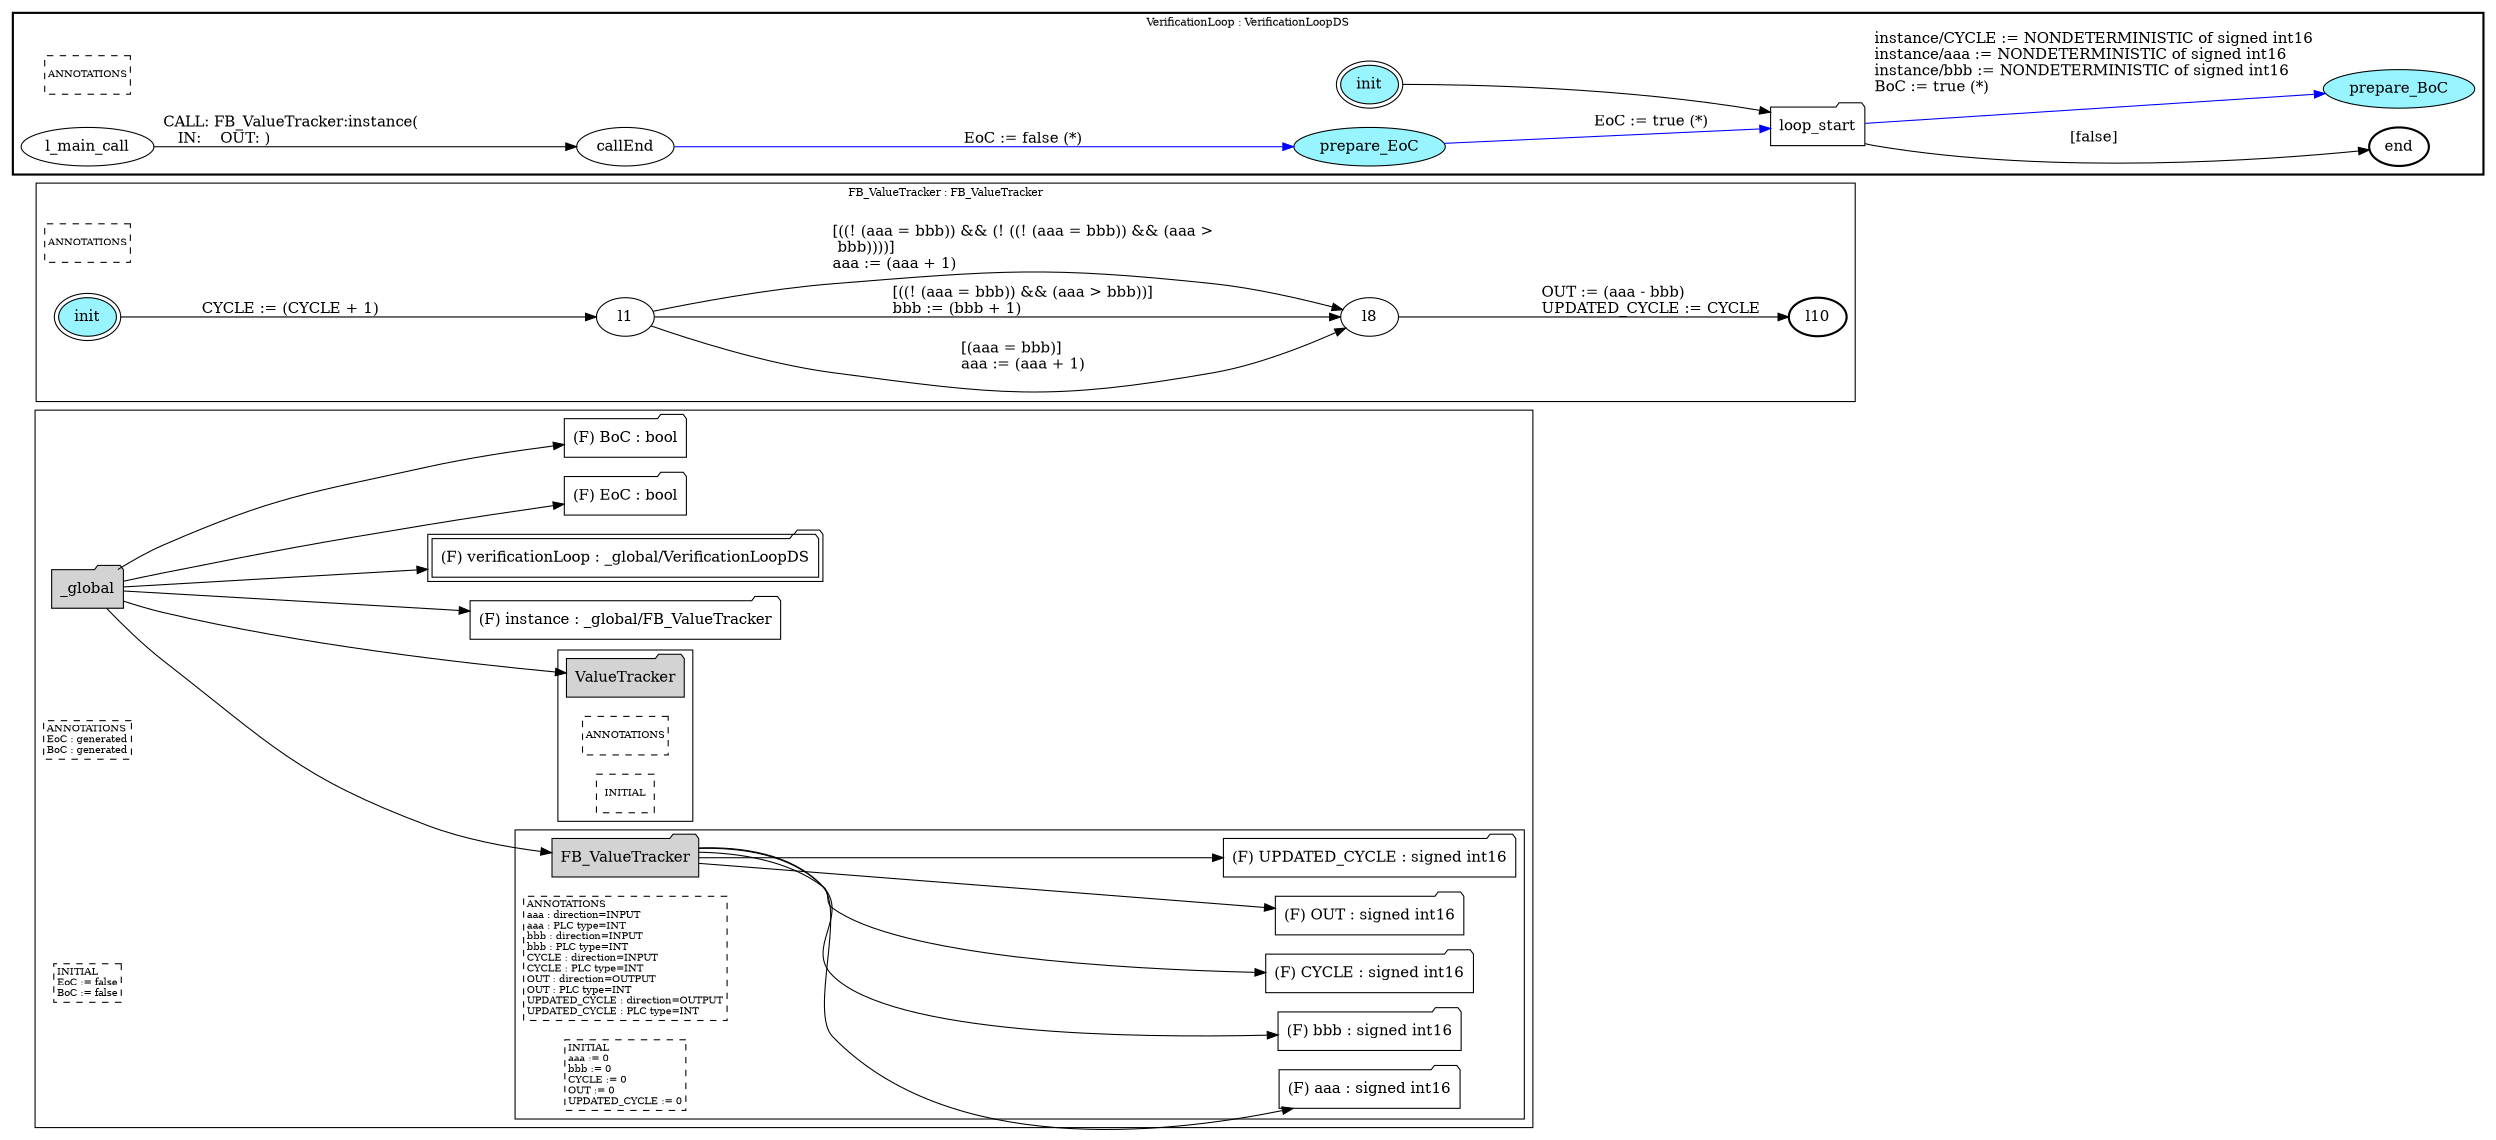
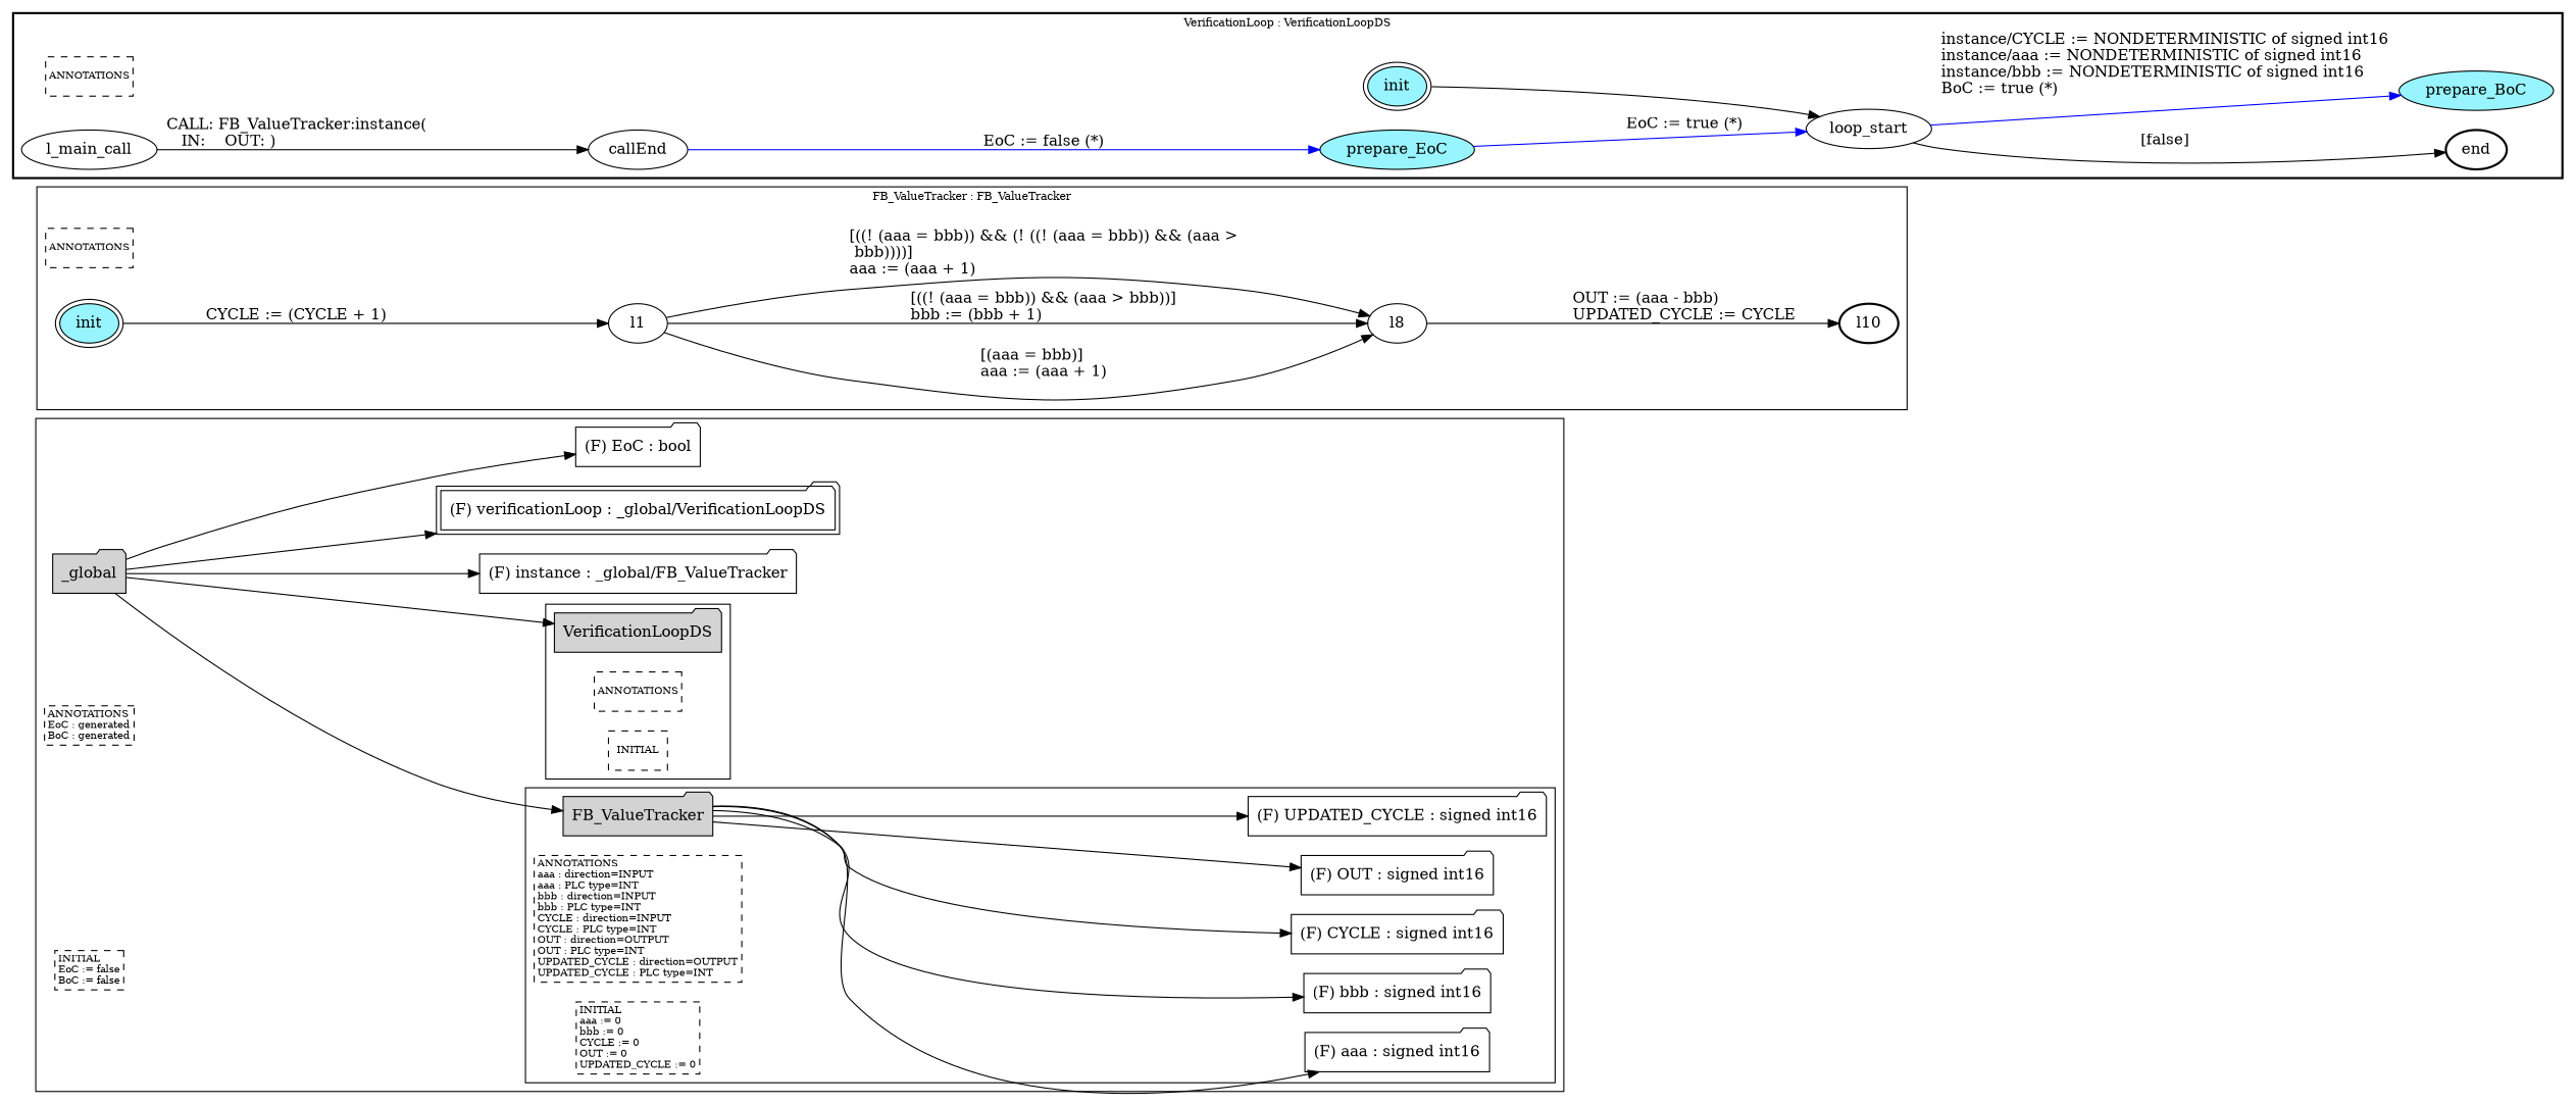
  digraph {
    rankdir=LR
    node [shape=folder style=filled fillcolor=white]
    n1 [label=FB_ValueTracker fillcolor=""]
    n2 [label="(F) aaa : signed int16"]
    n3 [label="(F) bbb : signed int16"]
    n4 [label="(F) CYCLE : signed int16"]
    n5 [label="(F) OUT : signed int16"]
    n6 [label="(F) UPDATED_CYCLE : signed int16"]
    n7 [fontsize=9 label="ANNOTATIONS\laaa : direction=INPUT\laaa : PLC type=INT\lbbb : direction=INPUT\lbbb : PLC type=INT\lCYCLE : direction=INPUT\lCYCLE : PLC type=INT\lOUT : direction=OUTPUT\lOUT : PLC type=INT\lUPDATED_CYCLE : direction=OUTPUT\lUPDATED_CYCLE : PLC type=INT\l" margin="0.04,0.04" shape=rectangle style=dashed]
    n8 [fillcolor=lightyellow fontsize=9 label="INITIAL\laaa := 0\lbbb := 0\lCYCLE := 0\lOUT := 0\lUPDATED_CYCLE := 0\l" margin="0.04,0.04" shape=rectangle style=dashed]
-   n9 [label=ValueTracker fillcolor=""]
+   n9 [label=VerificationLoopDS fillcolor=""]
    n10 [fontsize=9 label=ANNOTATIONS margin="0.04,0.04" shape=rectangle style=dashed]
    n11 [fillcolor=lightyellow fontsize=9 label=INITIAL margin="0.04,0.04" shape=rectangle style=dashed]
    n12 [label=_global fillcolor=""]
    n13 [label="(F) instance : _global/FB_ValueTracker"]
    n14 [label="(F) verificationLoop : _global/VerificationLoopDS" peripheries=2]
    n15 [label="(F) EoC : bool"]
-   n16 [label="(F) BoC : bool"]
    n17 [fontsize=9 label="ANNOTATIONS\lEoC : generated\lBoC : generated\l" margin="0.04,0.04" shape=rectangle style=dashed]
    n18 [fillcolor=lightyellow fontsize=9 label="INITIAL\lEoC := false\lBoC := false\l" margin="0.04,0.04" shape=rectangle style=dashed]
    n19 [fontsize=9 label=ANNOTATIONS margin="0.04,0.04" shape=rectangle style=dashed]
    n20 [color=black fillcolor=cadetblue1 label=init peripheries=2 shape=ellipse]
    n21 [color=black label=l1 shape=ellipse]
    n22 [color=black label=l8 shape=ellipse]
    n23 [color=black label=l10 shape=ellipse style=bold]
    n24 [fontsize=9 label=ANNOTATIONS margin="0.04,0.04" shape=rectangle style=dashed]
    n25 [color=black fillcolor=cadetblue1 label=init peripheries=2 shape=ellipse]
-   n26 [color=black label=loop_start]
+   n26 [color=black label=loop_start shape=ellipse]
    n27 [color=black fillcolor=cadetblue1 label=end shape=ellipse style=bold]
    n28 [color=black fillcolor=cadetblue1 label=prepare_BoC shape=ellipse]
    n29 [color=black label=l_main_call shape=ellipse]
    n30 [color=black label=callEnd shape=ellipse]
    n31 [color=black fillcolor=cadetblue1 label=prepare_EoC shape=ellipse]
    subgraph cluster_1 {
      n12
      n13
      n14
      n15
-     n16
      n17
      n18
      subgraph cluster_2 {
        n1
        n2
        n3
        n4
        n5
        n6
        n7
        n8
      }
      subgraph cluster_3 {
        n9
        n10
        n11
      }
    }
    subgraph cluster_4 {
      color=black
      fontsize=10
      label="FB_ValueTracker : FB_ValueTracker"
      ranksep=0.4
      n19
      n20
      n21
      n22
      n23
    }
    subgraph cluster_5 {
      color=black
      fontsize=10
      label="VerificationLoop : VerificationLoopDS"
      ranksep=0.4
      style=bold
      n24
      n25
      n26
      n27
      n28
      n29
      n30
      n31
    }
    n1 -> n2
    n1 -> n3
    n1 -> n4
    n1 -> n5
    n1 -> n6
    n12 -> n1
    n12 -> n9
    n12 -> n13
    n12 -> n14
    n12 -> n15
-   n12 -> n16
    n20 -> n21 [color=black label="CYCLE := (CYCLE + 1)"]
    n21 -> n22 [color=black label="[(aaa = bbb)]\laaa := (aaa + 1)\l"]
    n21 -> n22 [color=black label="[((! (aaa = bbb)) && (aaa > bbb))]\lbbb := (bbb + 1)\l"]
    n21 -> n22 [color=black label="[((! (aaa = bbb)) && (! ((! (aaa = bbb)) && (aaa >\l bbb))))]\laaa := (aaa + 1)\l"]
    n22 -> n23 [color=black label="OUT := (aaa - bbb)\lUPDATED_CYCLE := CYCLE\l"]
    n25 -> n26 [color=black]
    n26 -> n27 [color=black label="[false]"]
    n26 -> n28 [color=blue label="instance/CYCLE := NONDETERMINISTIC of signed int16\linstance/aaa := NONDETERMINISTIC of signed int16\linstance/bbb := NONDETERMINISTIC of signed int16\lBoC := true (*)\l"]
    n29 -> n30 [color=black label="CALL: FB_ValueTracker:instance(\l   IN:    OUT: )\l"]
    n30 -> n31 [color=blue label="EoC := false (*)"]
    n31 -> n26 [color=blue label="EoC := true (*)"]
  }
